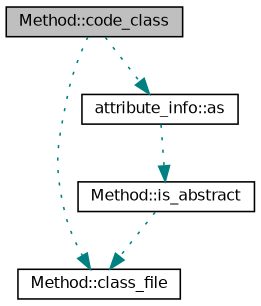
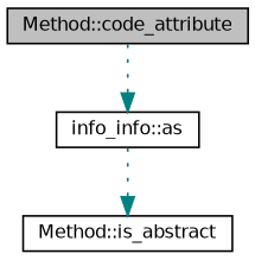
  digraph {
    rankdir=TB
    node [color=black fontname=Helvetica fontsize=10 shape=record]
    edge [color=teal fontname=Helvetica fontsize=10 labelfontname=Helvetica labelfontsize=10 style=dotted]
-   n1 [fillcolor=grey75 fontcolor=black height=0.2 label="Method::code_class" style=filled width=0.4]
-   n2 [height=0.2 label="Method::class_file" width=0.4]
-   n3 [height=0.2 label="attribute_info::as" width=0.4]
+   n1 [fillcolor=grey75 fontcolor=black height=0.2 label="Method::code_attribute" style=filled width=0.4]
+   n3 [height=0.2 label="info_info::as" width=0.4]
    n4 [height=0.2 label="Method::is_abstract" width=0.4]
-   n1 -> n2
    n1 -> n3
    n3 -> n4
-   n4 -> n2
  }
